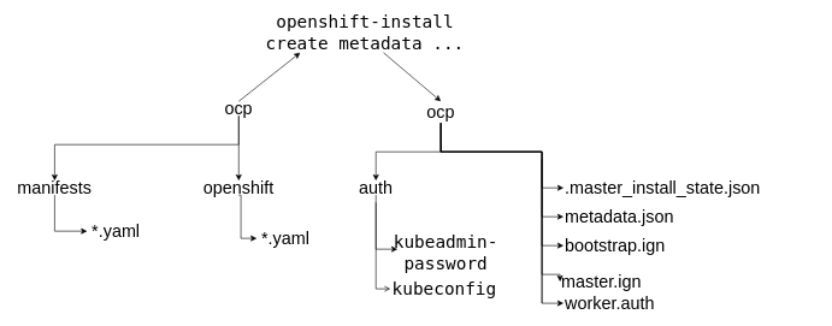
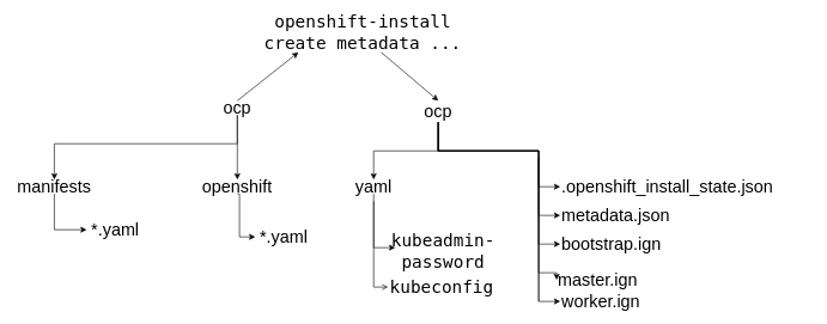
  <mxCell id="0" />
  <mxCell id="1" parent="0" />
  <mxCell id="2" value="&lt;code style=&quot;font-size: 24px&quot;&gt;openshift-install create metadata ...&lt;/code&gt;" style="text;html=1;strokeColor=none;fillColor=none;align=center;verticalAlign=middle;whiteSpace=wrap;rounded=0;" parent="1" vertex="1"><mxGeometry x="350" y="20" width="310" height="50" as="geometry" /></mxCell>
  <mxCell id="3" value="&lt;font style=&quot;font-size: 24px&quot;&gt;ocp&lt;/font&gt;" style="text;html=1;strokeColor=none;fillColor=none;align=center;verticalAlign=middle;whiteSpace=wrap;rounded=0;" parent="1" vertex="1"><mxGeometry x="310" y="140" width="40" height="20" as="geometry" /></mxCell>
  <mxCell id="4" value="&lt;font style=&quot;font-size: 24px&quot;&gt;manifests&lt;/font&gt;" style="text;html=1;strokeColor=none;fillColor=none;align=center;verticalAlign=middle;whiteSpace=wrap;rounded=0;" parent="1" vertex="1"><mxGeometry x="20" y="250" width="110" height="20" as="geometry" /></mxCell>
  <mxCell id="5" value="" style="endArrow=classic;html=1;entryX=0.5;entryY=0;entryDx=0;entryDy=0;exitX=0.5;exitY=1;exitDx=0;exitDy=0;edgeStyle=orthogonalEdgeStyle;rounded=0;" parent="1" source="3" target="4" edge="1"><mxGeometry width="50" height="50" relative="1" as="geometry"><mxPoint x="290" y="-30" as="sourcePoint" /><mxPoint x="340" y="-80" as="targetPoint" /><Array as="points"><mxPoint x="330" y="200" /><mxPoint x="75" y="200" /></Array></mxGeometry></mxCell>
  <mxCell id="6" value="" style="endArrow=classic;html=1;entryX=0.5;entryY=0;entryDx=0;entryDy=0;exitX=0.5;exitY=1;exitDx=0;exitDy=0;" parent="1" source="3" target="7" edge="1"><mxGeometry width="50" height="50" relative="1" as="geometry"><mxPoint x="290" y="70" as="sourcePoint" /><mxPoint x="330" y="230" as="targetPoint" /></mxGeometry></mxCell>
  <mxCell id="7" value="&lt;font style=&quot;font-size: 24px&quot;&gt;openshift&lt;/font&gt;" style="text;html=1;strokeColor=none;fillColor=none;align=center;verticalAlign=middle;whiteSpace=wrap;rounded=0;" parent="1" vertex="1"><mxGeometry x="275" y="250" width="110" height="20" as="geometry" /></mxCell>
  <mxCell id="8" value="&lt;font style=&quot;font-size: 24px&quot;&gt;*.yaml&lt;/font&gt;" style="text;html=1;strokeColor=none;fillColor=none;align=center;verticalAlign=middle;whiteSpace=wrap;rounded=0;" parent="1" vertex="1"><mxGeometry x="120" y="310" width="80" height="20" as="geometry" /></mxCell>
  <mxCell id="9" value="" style="endArrow=classic;html=1;entryX=0;entryY=0.5;entryDx=0;entryDy=0;exitX=0.5;exitY=1;exitDx=0;exitDy=0;edgeStyle=orthogonalEdgeStyle;rounded=0;" parent="1" source="4" target="8" edge="1"><mxGeometry width="50" height="50" relative="1" as="geometry"><mxPoint x="140" y="260" as="sourcePoint" /><mxPoint x="190" y="210" as="targetPoint" /></mxGeometry></mxCell>
  <mxCell id="10" value="&lt;font style=&quot;font-size: 24px&quot;&gt;*.yaml&lt;/font&gt;" style="text;html=1;strokeColor=none;fillColor=none;align=center;verticalAlign=middle;whiteSpace=wrap;rounded=0;" parent="1" vertex="1"><mxGeometry x="355" y="320" width="80" height="20" as="geometry" /></mxCell>
  <mxCell id="11" value="" style="endArrow=classic;html=1;entryX=0;entryY=0.5;entryDx=0;entryDy=0;edgeStyle=orthogonalEdgeStyle;rounded=0;exitX=0.5;exitY=1;exitDx=0;exitDy=0;" parent="1" source="7" target="10" edge="1"><mxGeometry width="50" height="50" relative="1" as="geometry"><mxPoint x="333" y="280" as="sourcePoint" /><mxPoint x="425" y="220" as="targetPoint" /><Array as="points"><mxPoint x="333" y="270" /><mxPoint x="333" y="330" /></Array></mxGeometry></mxCell>
  <mxCell id="12" value="" style="endArrow=classic;html=1;entryX=0.21;entryY=1.05;entryDx=0;entryDy=0;entryPerimeter=0;exitX=0.5;exitY=0;exitDx=0;exitDy=0;" parent="1" source="3" target="2" edge="1"><mxGeometry width="50" height="50" relative="1" as="geometry"><mxPoint x="280" y="90" as="sourcePoint" /><mxPoint x="330" y="40" as="targetPoint" /></mxGeometry></mxCell>
  <mxCell id="13" value="&lt;font style=&quot;font-size: 24px&quot;&gt;ocp&lt;/font&gt;" style="text;html=1;strokeColor=none;fillColor=none;align=center;verticalAlign=middle;whiteSpace=wrap;rounded=0;" parent="1" vertex="1"><mxGeometry x="590" y="140" width="40" height="30" as="geometry" /></mxCell>
  <mxCell id="14" value="" style="endArrow=classic;html=1;exitX=0.582;exitY=1.05;exitDx=0;exitDy=0;exitPerimeter=0;entryX=0.5;entryY=0;entryDx=0;entryDy=0;" parent="1" source="2" target="13" edge="1"><mxGeometry width="50" height="50" relative="1" as="geometry"><mxPoint x="270" y="150" as="sourcePoint" /><mxPoint x="320" y="100" as="targetPoint" /></mxGeometry></mxCell>
- <mxCell id="15" value="&lt;font style=&quot;font-size: 24px&quot;&gt;auth&lt;/font&gt;" style="text;html=1;strokeColor=none;fillColor=none;align=center;verticalAlign=middle;whiteSpace=wrap;rounded=0;" vertex="1" parent="1"><mxGeometry x="500" y="250" width="40" height="20" as="geometry" /></mxCell>
+ <mxCell id="15" value="&lt;font style=&quot;font-size: 24px&quot;&gt;yaml&lt;/font&gt;" style="text;html=1;strokeColor=none;fillColor=none;align=center;verticalAlign=middle;whiteSpace=wrap;rounded=0;" vertex="1" parent="1"><mxGeometry x="500" y="250" width="40" height="20" as="geometry" /></mxCell>
  <mxCell id="16" value="&lt;span style=&quot;font-family: monospace&quot;&gt;&lt;span style=&quot;background-color: rgb(255 , 255 , 255)&quot;&gt;&lt;font style=&quot;font-size: 24px&quot;&gt;kubeadmin-password&lt;/font&gt;&lt;/span&gt;&lt;br&gt;&lt;/span&gt;" style="text;html=1;strokeColor=none;fillColor=none;align=center;verticalAlign=middle;whiteSpace=wrap;rounded=0;" vertex="1" parent="1"><mxGeometry x="550" y="340" width="134" height="20" as="geometry" /></mxCell>
  <mxCell id="17" value="&lt;span style=&quot;font-family: monospace&quot;&gt;&lt;span style=&quot;background-color: rgb(255 , 255 , 255)&quot;&gt;&lt;font style=&quot;font-size: 24px&quot;&gt;kubeconfig&lt;/font&gt;&lt;/span&gt;&lt;br&gt;&lt;/span&gt;" style="text;html=1;strokeColor=none;fillColor=none;align=center;verticalAlign=middle;whiteSpace=wrap;rounded=0;" vertex="1" parent="1"><mxGeometry x="540" y="390" width="150" height="20" as="geometry" /></mxCell>
  <mxCell id="18" value="" style="endArrow=open;html=1;entryX=0;entryY=0.5;entryDx=0;entryDy=0;edgeStyle=orthogonalEdgeStyle;rounded=0;" edge="1" parent="1" source="15" target="17"><mxGeometry width="50" height="50" relative="1" as="geometry"><mxPoint x="600" y="110" as="sourcePoint" /><mxPoint x="520" y="370" as="targetPoint" /></mxGeometry></mxCell>
  <mxCell id="19" value="" style="endArrow=classic;html=1;entryX=0;entryY=0.25;entryDx=0;entryDy=0;edgeStyle=orthogonalEdgeStyle;rounded=0;" edge="1" parent="1" target="16"><mxGeometry width="50" height="50" relative="1" as="geometry"><mxPoint x="520" y="280" as="sourcePoint" /><mxPoint x="650" y="60" as="targetPoint" /><Array as="points"><mxPoint x="520" y="345" /></Array></mxGeometry></mxCell>
  <mxCell id="20" value="" style="endArrow=classic;html=1;exitX=0.5;exitY=1;exitDx=0;exitDy=0;entryX=0.5;entryY=0;entryDx=0;entryDy=0;edgeStyle=orthogonalEdgeStyle;rounded=0;" edge="1" parent="1" source="13" target="15"><mxGeometry width="50" height="50" relative="1" as="geometry"><mxPoint x="290" y="340" as="sourcePoint" /><mxPoint x="340" y="290" as="targetPoint" /><Array as="points"><mxPoint x="610" y="210" /><mxPoint x="520" y="210" /></Array></mxGeometry></mxCell>
- <mxCell id="21" value="&lt;font style=&quot;font-size: 24px&quot;&gt;.master_install_state.json&lt;/font&gt;" style="text;html=1;strokeColor=none;fillColor=none;align=left;verticalAlign=middle;whiteSpace=wrap;rounded=0;" vertex="1" parent="1"><mxGeometry x="780" y="250" width="350" height="20" as="geometry" /></mxCell>
+ <mxCell id="21" value="&lt;font style=&quot;font-size: 24px&quot;&gt;.openshift_install_state.json&lt;/font&gt;" style="text;html=1;strokeColor=none;fillColor=none;align=left;verticalAlign=middle;whiteSpace=wrap;rounded=0;" vertex="1" parent="1"><mxGeometry x="780" y="250" width="350" height="20" as="geometry" /></mxCell>
  <mxCell id="22" value="&lt;font style=&quot;font-size: 24px&quot;&gt;metadata.json&lt;/font&gt;" style="text;html=1;strokeColor=none;fillColor=none;align=left;verticalAlign=middle;whiteSpace=wrap;rounded=0;" vertex="1" parent="1"><mxGeometry x="780" y="290" width="260" height="20" as="geometry" /></mxCell>
  <mxCell id="23" value="&lt;font style=&quot;font-size: 24px&quot;&gt;bootstrap.ign&lt;/font&gt;" style="text;html=1;strokeColor=none;fillColor=none;align=left;verticalAlign=middle;whiteSpace=wrap;rounded=0;" vertex="1" parent="1"><mxGeometry x="780" y="330" width="260" height="20" as="geometry" /></mxCell>
  <mxCell id="24" value="&lt;font style=&quot;font-size: 24px&quot;&gt;master.ign&lt;/font&gt;" style="text;html=1;strokeColor=none;fillColor=none;align=left;verticalAlign=middle;whiteSpace=wrap;rounded=0;" vertex="1" parent="1"><mxGeometry x="775" y="380" width="260" height="20" as="geometry" /></mxCell>
- <mxCell id="25" value="&lt;font style=&quot;font-size: 24px&quot;&gt;worker.auth&lt;/font&gt;" style="text;html=1;strokeColor=none;fillColor=none;align=left;verticalAlign=middle;whiteSpace=wrap;rounded=0;" vertex="1" parent="1"><mxGeometry x="780" y="410" width="260" height="20" as="geometry" /></mxCell>
+ <mxCell id="25" value="&lt;font style=&quot;font-size: 24px&quot;&gt;worker.ign&lt;/font&gt;" style="text;html=1;strokeColor=none;fillColor=none;align=left;verticalAlign=middle;whiteSpace=wrap;rounded=0;" vertex="1" parent="1"><mxGeometry x="780" y="410" width="260" height="20" as="geometry" /></mxCell>
  <mxCell id="26" value="" style="endArrow=classic;html=1;exitX=0.5;exitY=1;exitDx=0;exitDy=0;entryX=0;entryY=0.5;entryDx=0;entryDy=0;edgeStyle=orthogonalEdgeStyle;rounded=0;" edge="1" parent="1" source="13" target="21"><mxGeometry width="50" height="50" relative="1" as="geometry"><mxPoint x="720" y="340" as="sourcePoint" /><mxPoint x="770" y="290" as="targetPoint" /><Array as="points"><mxPoint x="610" y="210" /><mxPoint x="750" y="210" /><mxPoint x="750" y="260" /></Array></mxGeometry></mxCell>
  <mxCell id="27" value="" style="endArrow=classic;html=1;exitX=0.5;exitY=1;exitDx=0;exitDy=0;edgeStyle=orthogonalEdgeStyle;rounded=0;" edge="1" parent="1" source="13"><mxGeometry width="50" height="50" relative="1" as="geometry"><mxPoint x="720" y="340" as="sourcePoint" /><mxPoint x="780" y="300" as="targetPoint" /><Array as="points"><mxPoint x="610" y="210" /><mxPoint x="750" y="210" /><mxPoint x="750" y="300" /></Array></mxGeometry></mxCell>
  <mxCell id="28" value="" style="endArrow=none;html=1;" edge="1" parent="1"><mxGeometry width="50" height="50" relative="1" as="geometry"><mxPoint x="750" y="420" as="sourcePoint" /><mxPoint x="750" y="220" as="targetPoint" /></mxGeometry></mxCell>
  <mxCell id="29" value="" style="endArrow=classic;html=1;exitX=0.5;exitY=1;exitDx=0;exitDy=0;entryX=0;entryY=0.5;entryDx=0;entryDy=0;edgeStyle=orthogonalEdgeStyle;rounded=0;" edge="1" parent="1" source="13" target="23"><mxGeometry width="50" height="50" relative="1" as="geometry"><mxPoint x="720" y="340" as="sourcePoint" /><mxPoint x="770" y="290" as="targetPoint" /><Array as="points"><mxPoint x="610" y="210" /><mxPoint x="750" y="210" /><mxPoint x="750" y="340" /></Array></mxGeometry></mxCell>
  <mxCell id="30" value="" style="endArrow=classic;html=1;exitX=0.5;exitY=1;exitDx=0;exitDy=0;entryX=0;entryY=0.5;entryDx=0;entryDy=0;edgeStyle=orthogonalEdgeStyle;rounded=0;" edge="1" parent="1" source="13" target="24"><mxGeometry width="50" height="50" relative="1" as="geometry"><mxPoint x="720" y="340" as="sourcePoint" /><mxPoint x="770" y="290" as="targetPoint" /><Array as="points"><mxPoint x="610" y="210" /><mxPoint x="750" y="210" /><mxPoint x="750" y="380" /></Array></mxGeometry></mxCell>
  <mxCell id="31" value="" style="endArrow=classic;html=1;entryX=0;entryY=0.5;entryDx=0;entryDy=0;edgeStyle=orthogonalEdgeStyle;rounded=0;" edge="1" parent="1" target="25"><mxGeometry width="50" height="50" relative="1" as="geometry"><mxPoint x="610" y="170" as="sourcePoint" /><mxPoint x="770" y="290" as="targetPoint" /><Array as="points"><mxPoint x="610" y="210" /><mxPoint x="750" y="210" /><mxPoint x="750" y="420" /></Array></mxGeometry></mxCell>
